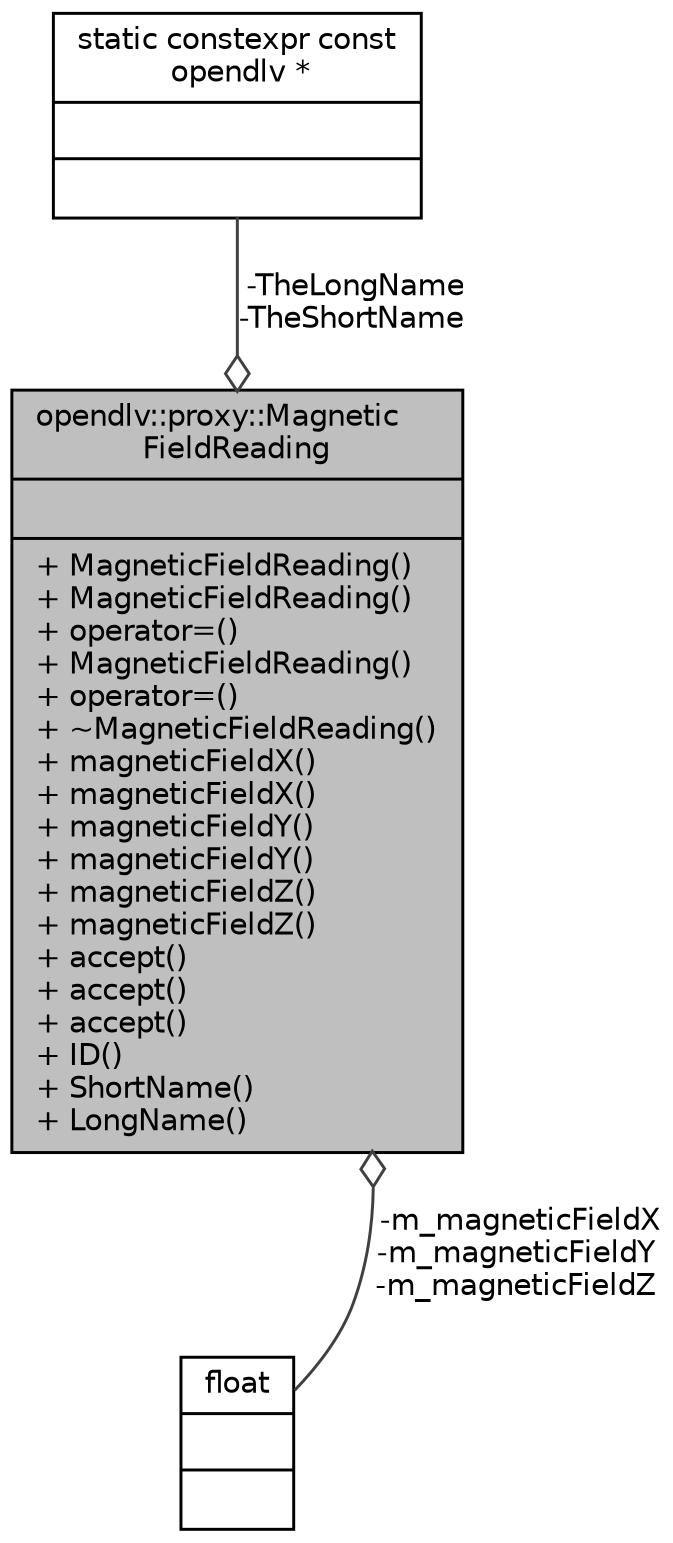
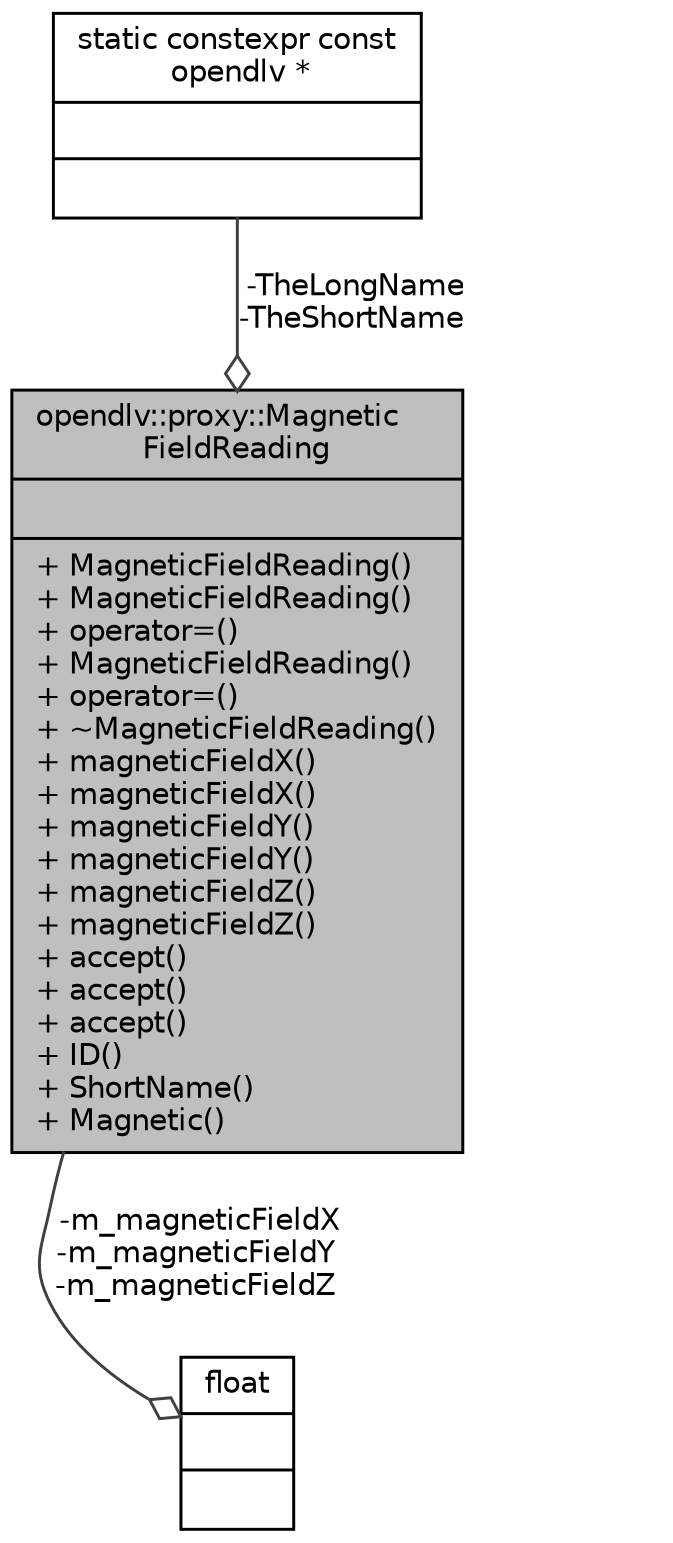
  digraph {
    node [color=black fillcolor=white fontname=Helvetica fontsize=10 shape=record style=filled]
    edge [arrowhead=odiamond color=grey25 fontname=Helvetica fontsize=10 labelfontname=Helvetica labelfontsize=10 style=solid]
-   n1 [fillcolor=grey75 fontcolor=black height=0.2 label="{opendlv::proxy::Magnetic\lFieldReading\n||+ MagneticFieldReading()\l+ MagneticFieldReading()\l+ operator=()\l+ MagneticFieldReading()\l+ operator=()\l+ ~MagneticFieldReading()\l+ magneticFieldX()\l+ magneticFieldX()\l+ magneticFieldY()\l+ magneticFieldY()\l+ magneticFieldZ()\l+ magneticFieldZ()\l+ accept()\l+ accept()\l+ accept()\l+ ID()\l+ ShortName()\l+ LongName()\l}" width=0.4]
+   n1 [fillcolor=grey75 fontcolor=black height=0.2 label="{opendlv::proxy::Magnetic\lFieldReading\n||+ MagneticFieldReading()\l+ MagneticFieldReading()\l+ operator=()\l+ MagneticFieldReading()\l+ operator=()\l+ ~MagneticFieldReading()\l+ magneticFieldX()\l+ magneticFieldX()\l+ magneticFieldY()\l+ magneticFieldY()\l+ magneticFieldZ()\l+ magneticFieldZ()\l+ accept()\l+ accept()\l+ accept()\l+ ID()\l+ ShortName()\l+ Magnetic()\l}" width=0.4]
    n2 [height=0.2 label="{static constexpr const\l opendlv *\n||}" width=0.4]
    n3 [height=0.2 label="{float\n||}" width=0.4]
    n2 -> n1 [label=" -TheLongName\n-TheShortName"]
-   n3 -> n1 [label=" -m_magneticFieldX\n-m_magneticFieldY\n-m_magneticFieldZ"]
+   n1 -> n3 [label=" -m_magneticFieldX\n-m_magneticFieldY\n-m_magneticFieldZ"]
  }
